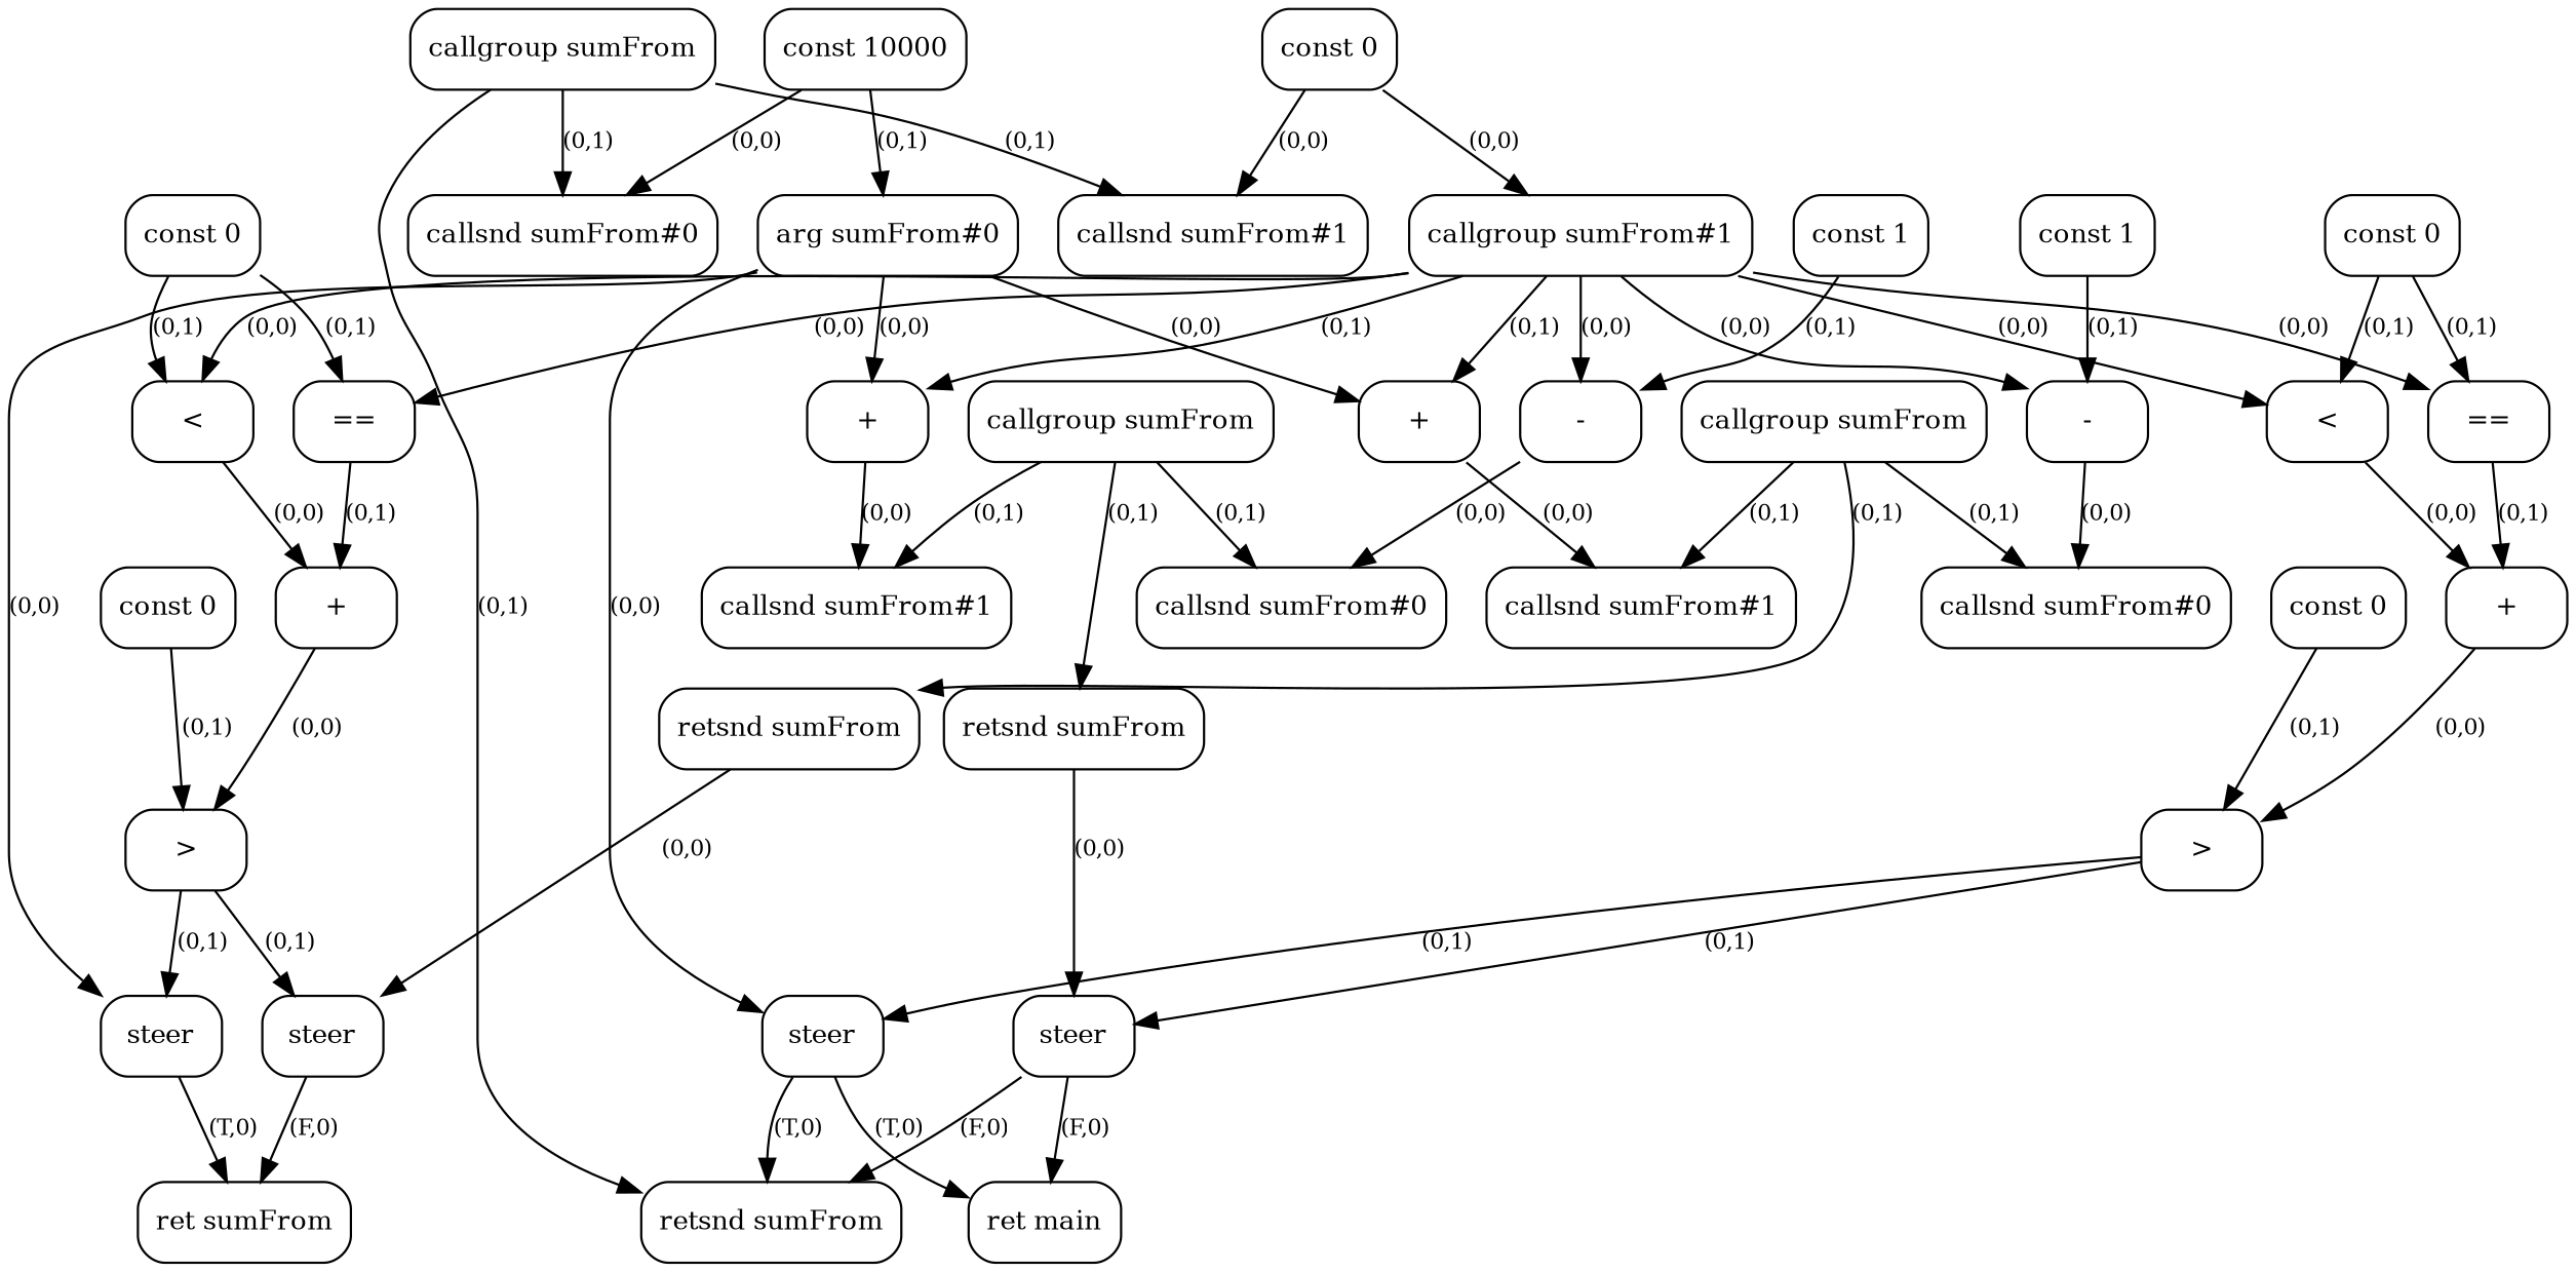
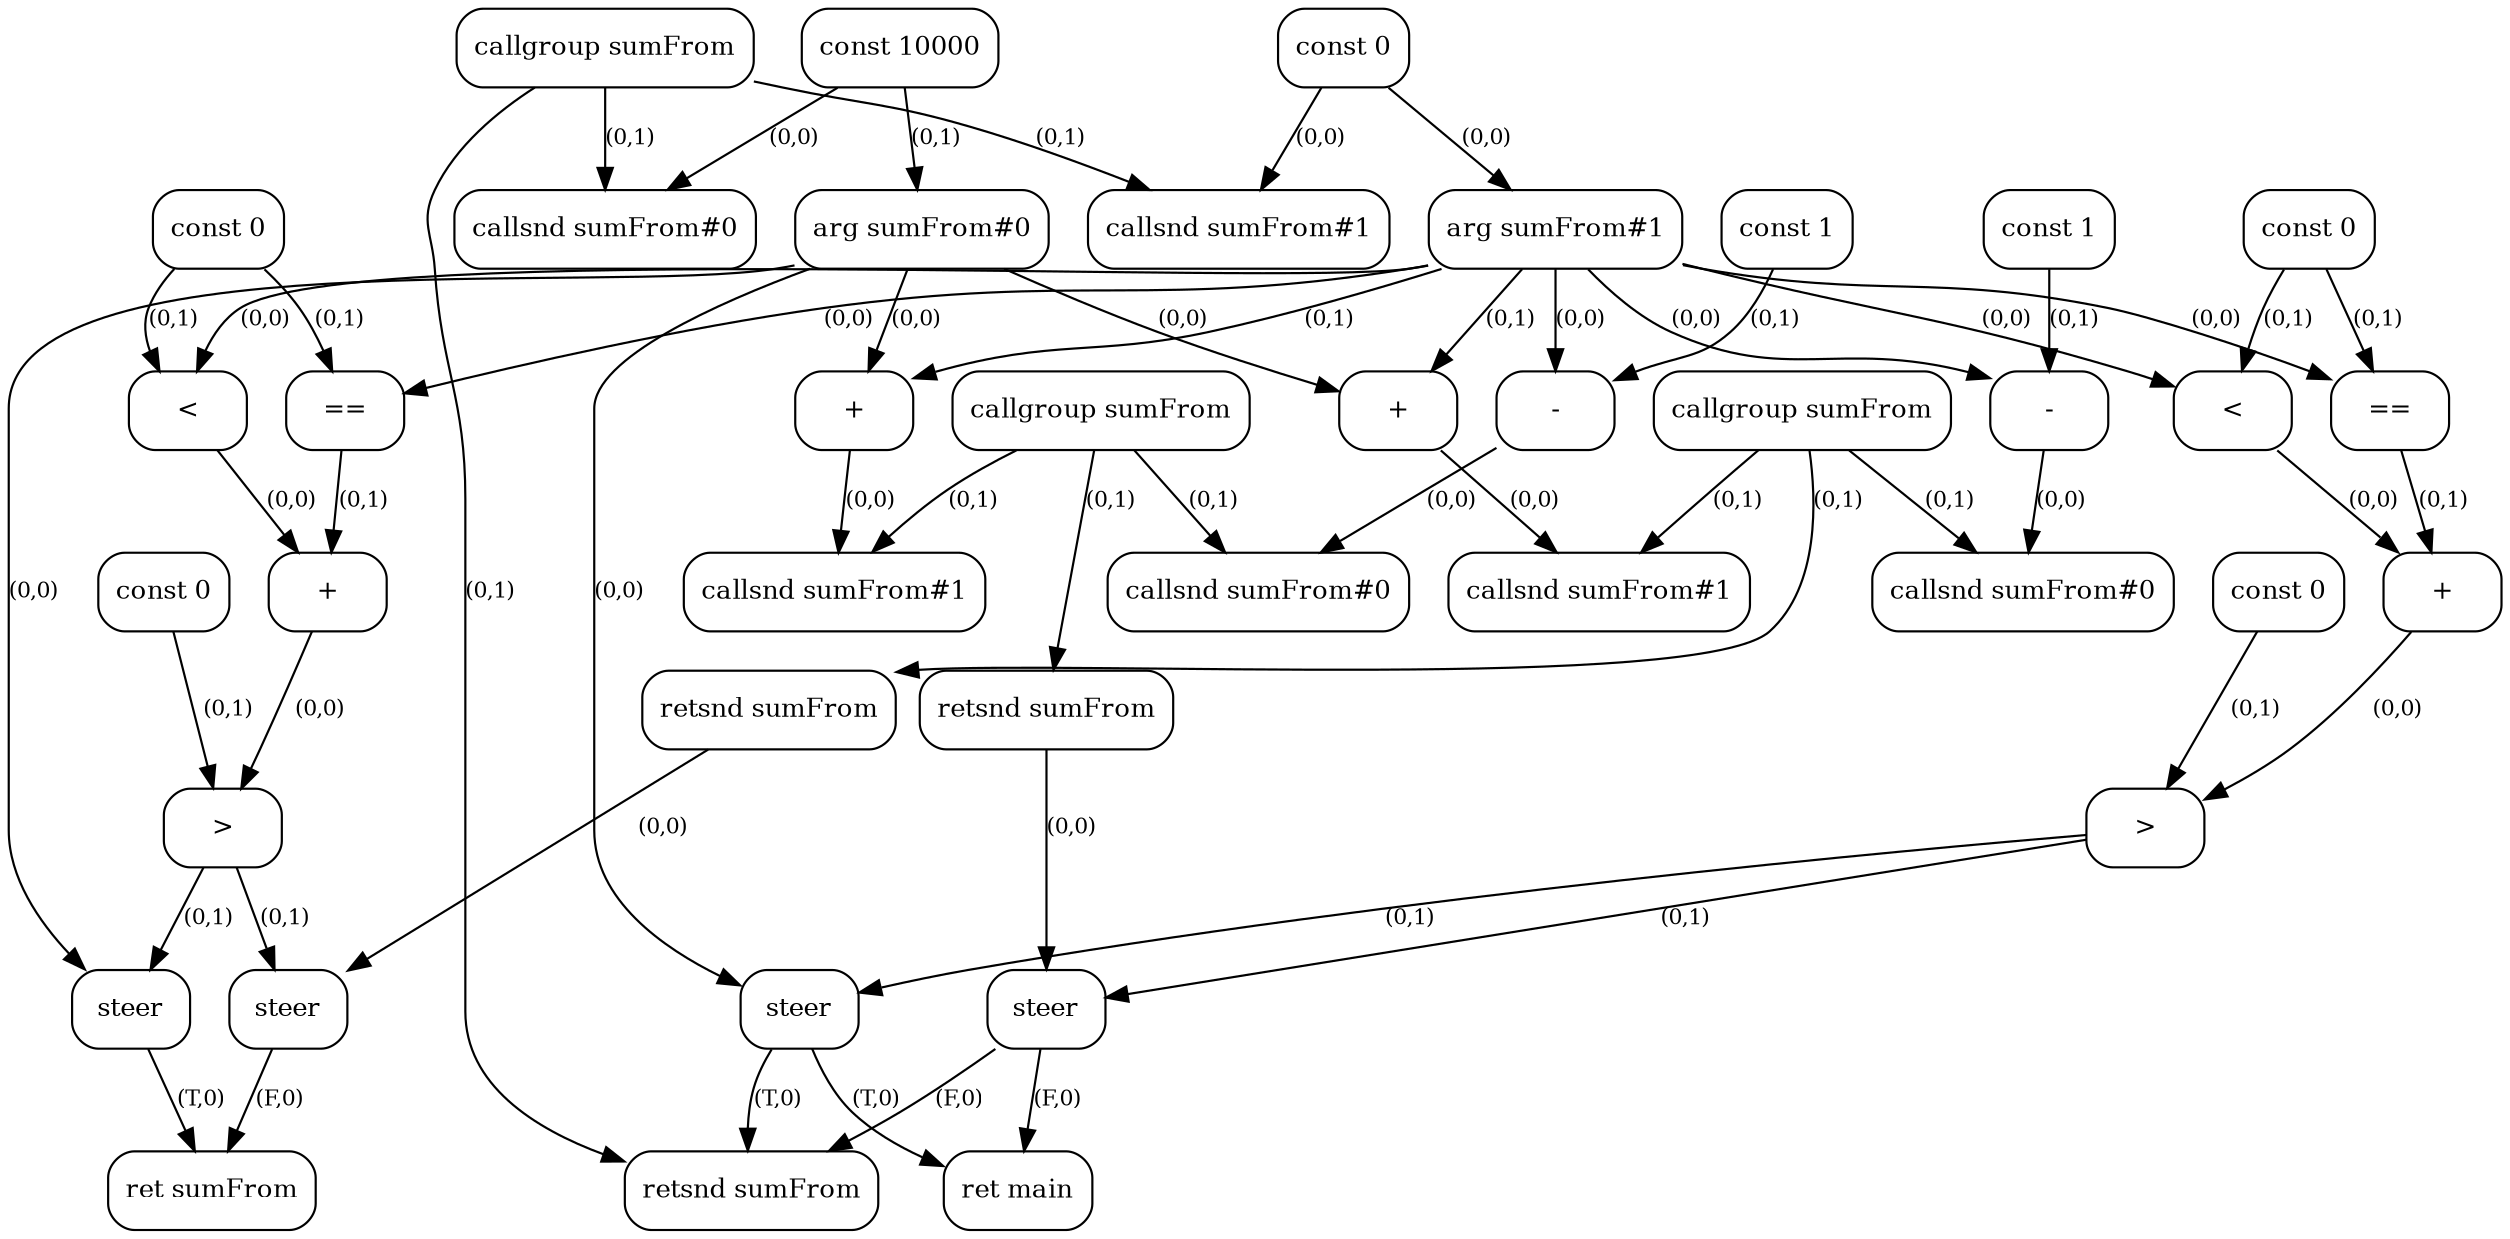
  digraph {
    rankdir=TB
    node [fontsize=12 shape=box style=rounded]
    edge [fontsize=10]
    n1 [label="const 10000"]
    n2 [label="callsnd sumFrom#0"]
    n3 [label="arg sumFrom#0"]
    n4 [label="+"]
    n5 [label=steer]
    n6 [label="+"]
    n7 [label=steer]
    n8 [label="const 0"]
    n9 [label="callsnd sumFrom#1"]
-   n10 [label="callgroup sumFrom#1"]
+   n10 [label="arg sumFrom#1"]
    n11 [label="<"]
    n12 [label="=="]
    n13 [label="-"]
    n14 [label="<"]
    n15 [label="=="]
    n16 [label="-"]
    n17 [label="callgroup sumFrom"]
    n18 [label="retsnd sumFrom"]
    n19 [label="callsnd sumFrom#1"]
    n20 [label="ret main"]
    n21 [label="callsnd sumFrom#1"]
    n22 [label="ret sumFrom"]
    n23 [label="+"]
    n24 [label="callsnd sumFrom#0"]
    n25 [label="+"]
    n26 [label="callsnd sumFrom#0"]
    n27 [label="const 0"]
    n28 [label=">"]
    n29 [label=steer]
    n30 [label="const 0"]
    n31 [label="const 1"]
    n32 [label="callgroup sumFrom"]
    n33 [label="retsnd sumFrom"]
    n34 [label="const 0"]
    n35 [label=">"]
    n36 [label=steer]
    n37 [label="const 0"]
    n38 [label="const 1"]
    n39 [label="callgroup sumFrom"]
    n40 [label="retsnd sumFrom"]
    n1 -> n2 [label="(0,0)"]
    n1 -> n3 [label="(0,1)"]
    n3 -> n4 [label="(0,0)"]
    n3 -> n5 [label="(0,0)"]
    n3 -> n6 [label="(0,0)"]
    n3 -> n7 [label="(0,0)"]
    n4 -> n19 [label="(0,0)"]
    n5 -> n18 [label="(T,0)"]
    n5 -> n20 [label="(T,0)"]
    n6 -> n21 [label="(0,0)"]
    n7 -> n22 [label="(T,0)"]
    n8 -> n9 [label="(0,0)"]
    n8 -> n10 [label="(0,0)"]
    n10 -> n4 [label="(0,1)"]
    n10 -> n6 [label="(0,1)"]
    n10 -> n11 [label="(0,0)"]
    n10 -> n12 [label="(0,0)"]
    n10 -> n13 [label="(0,0)"]
    n10 -> n14 [label="(0,0)"]
    n10 -> n15 [label="(0,0)"]
    n10 -> n16 [label="(0,0)"]
    n11 -> n23 [label="(0,0)"]
    n12 -> n23 [label="(0,1)"]
    n13 -> n24 [label="(0,0)"]
    n14 -> n25 [label="(0,0)"]
    n15 -> n25 [label="(0,1)"]
    n16 -> n26 [label="(0,0)"]
    n17 -> n2 [label="(0,1)"]
    n17 -> n9 [label="(0,1)"]
    n17 -> n18 [label="(0,1)"]
    n23 -> n28 [label="(0,0)"]
    n25 -> n35 [label="(0,0)"]
    n27 -> n11 [label="(0,1)"]
    n27 -> n12 [label="(0,1)"]
    n28 -> n5 [label="(0,1)"]
    n28 -> n29 [label="(0,1)"]
    n29 -> n18 [label="(F,0)"]
    n29 -> n20 [label="(F,0)"]
    n30 -> n28 [label="(0,1)"]
    n31 -> n13 [label="(0,1)"]
    n32 -> n19 [label="(0,1)"]
    n32 -> n24 [label="(0,1)"]
    n32 -> n33 [label="(0,1)"]
    n33 -> n29 [label="(0,0)"]
    n34 -> n14 [label="(0,1)"]
    n34 -> n15 [label="(0,1)"]
    n35 -> n7 [label="(0,1)"]
    n35 -> n36 [label="(0,1)"]
    n36 -> n22 [label="(F,0)"]
    n37 -> n35 [label="(0,1)"]
    n38 -> n16 [label="(0,1)"]
    n39 -> n21 [label="(0,1)"]
    n39 -> n26 [label="(0,1)"]
    n39 -> n40 [label="(0,1)"]
    n40 -> n36 [label="(0,0)"]
  }
